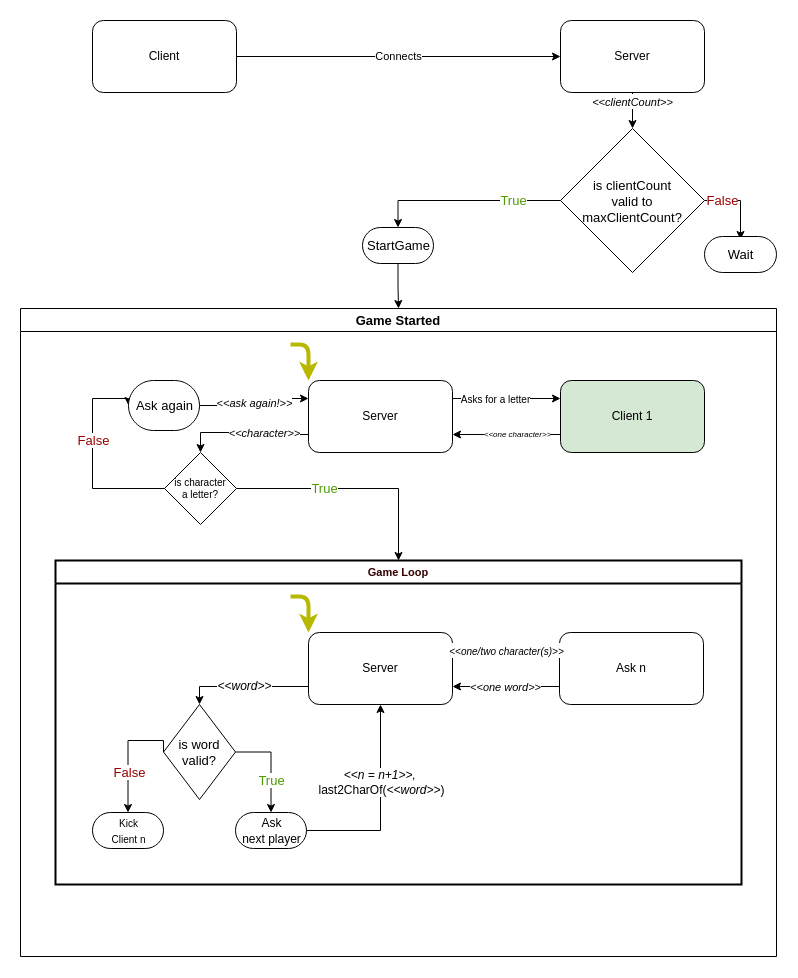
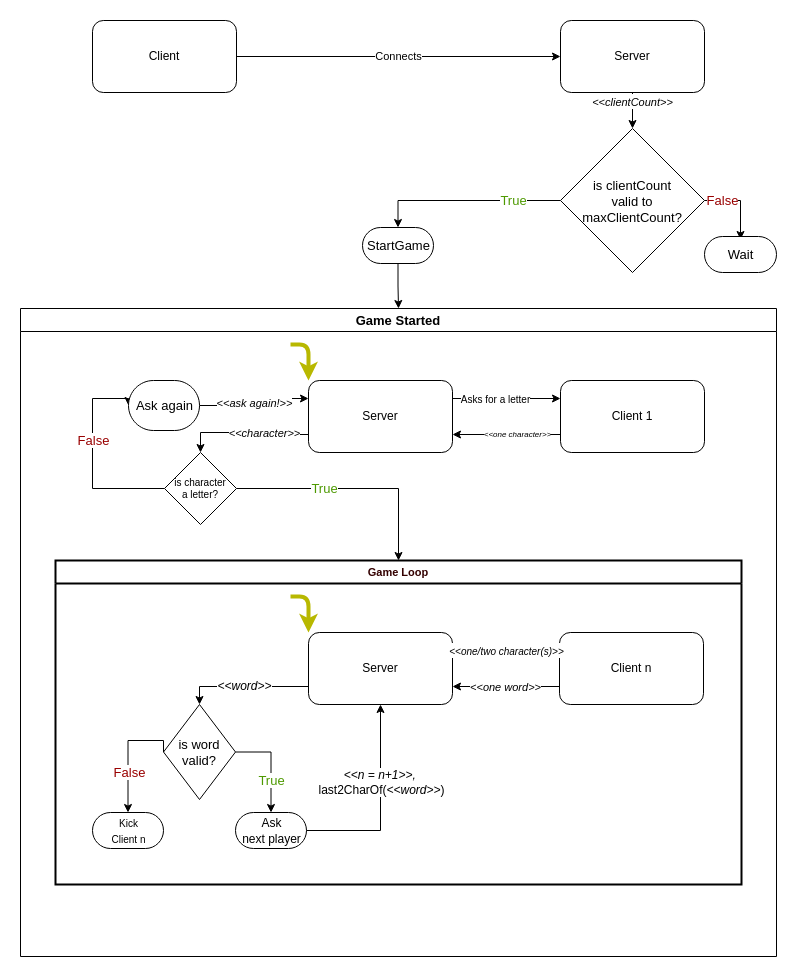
  <mxCell id="0" />
  <mxCell id="1" parent="0" />
  <mxCell id="2" value="&lt;i&gt;&lt;font style=&quot;font-size: 11px;&quot;&gt;&amp;lt;&amp;lt;clientCount&amp;gt;&amp;gt;&lt;/font&gt;&lt;/i&gt;" style="edgeStyle=orthogonalEdgeStyle;rounded=0;orthogonalLoop=1;jettySize=auto;html=1;exitX=0.5;exitY=1;exitDx=0;exitDy=0;entryX=0.5;entryY=0;entryDx=0;entryDy=0;fontSize=13;" parent="1" source="3" target="8" edge="1"><mxGeometry x="-0.5" relative="1" as="geometry"><mxPoint as="offset" /></mxGeometry></mxCell>
  <mxCell id="3" value="Server" style="rounded=1;whiteSpace=wrap;html=1;" parent="1" vertex="1"><mxGeometry x="560" y="20" width="144" height="72" as="geometry" /></mxCell>
  <mxCell id="4" value="Connects" style="edgeStyle=orthogonalEdgeStyle;rounded=0;orthogonalLoop=1;jettySize=auto;html=1;exitX=1;exitY=0.5;exitDx=0;exitDy=0;entryX=0;entryY=0.5;entryDx=0;entryDy=0;" parent="1" source="5" target="3" edge="1"><mxGeometry relative="1" as="geometry" /></mxCell>
  <mxCell id="5" value="Client" style="rounded=1;whiteSpace=wrap;html=1;" parent="1" vertex="1"><mxGeometry x="92" y="20" width="144" height="72" as="geometry" /></mxCell>
  <mxCell id="6" value="False" style="edgeStyle=orthogonalEdgeStyle;rounded=0;orthogonalLoop=1;jettySize=auto;html=1;exitX=1;exitY=0.5;exitDx=0;exitDy=0;entryX=0.5;entryY=0.5;entryDx=0;entryDy=-15;entryPerimeter=0;fontSize=13;fontColor=#990000;" parent="1" source="8" target="9" edge="1"><mxGeometry x="-0.52" relative="1" as="geometry"><Array as="points"><mxPoint x="740" y="200" /></Array><mxPoint as="offset" /></mxGeometry></mxCell>
  <mxCell id="7" value="True" style="edgeStyle=orthogonalEdgeStyle;rounded=0;orthogonalLoop=1;jettySize=auto;html=1;exitX=0;exitY=0.5;exitDx=0;exitDy=0;entryX=0.5;entryY=0.5;entryDx=0;entryDy=-18;entryPerimeter=0;fontSize=13;fontColor=#4D9900;" parent="1" source="8" target="11" edge="1"><mxGeometry x="-0.502" relative="1" as="geometry"><mxPoint as="offset" /></mxGeometry></mxCell>
  <mxCell id="8" value="is clientCount&#10;valid to&#10;maxClientCount?" style="rhombus;fontSize=13;" parent="1" vertex="1"><mxGeometry x="560" y="128" width="144" height="144" as="geometry" /></mxCell>
  <mxCell id="9" value="Wait" style="html=1;dashed=0;whitespace=wrap;shape=mxgraph.dfd.start;fontSize=13;" parent="1" vertex="1"><mxGeometry x="704" y="236" width="72" height="36" as="geometry" /></mxCell>
  <mxCell id="10" style="edgeStyle=orthogonalEdgeStyle;rounded=0;orthogonalLoop=1;jettySize=auto;html=1;exitX=0.5;exitY=0.5;exitDx=0;exitDy=18;exitPerimeter=0;entryX=0.5;entryY=0;entryDx=0;entryDy=0;fontSize=10;startArrow=none;startFill=0;endArrow=classic;endFill=1;" parent="1" source="11" target="12" edge="1"><mxGeometry relative="1" as="geometry" /></mxCell>
  <mxCell id="11" value="StartGame" style="html=1;dashed=0;whitespace=wrap;shape=mxgraph.dfd.start;fontSize=13;" parent="1" vertex="1"><mxGeometry x="362" y="227" width="71" height="36" as="geometry" /></mxCell>
  <mxCell id="12" value="Game Started" style="swimlane;fontSize=13;" parent="1" vertex="1"><mxGeometry x="20" y="308" width="756" height="648" as="geometry" /></mxCell>
  <mxCell id="13" value="&lt;font style=&quot;font-size: 8px;&quot;&gt;&lt;i style=&quot;font-size: 8px;&quot;&gt;&amp;lt;&amp;lt;one character&amp;gt;&amp;gt;&lt;/i&gt;&lt;/font&gt;" style="edgeStyle=orthogonalEdgeStyle;rounded=0;orthogonalLoop=1;jettySize=auto;html=1;exitX=0;exitY=0.75;exitDx=0;exitDy=0;entryX=1;entryY=0.75;entryDx=0;entryDy=0;fontSize=8;" parent="12" source="14" target="17" edge="1"><mxGeometry x="-0.2" relative="1" as="geometry"><mxPoint as="offset" /></mxGeometry></mxCell>
- <mxCell id="14" value="Client 1" style="rounded=1;whiteSpace=wrap;html=1;fillColor=#d5e8d4;" parent="12" vertex="1"><mxGeometry x="540" y="72" width="144" height="72" as="geometry" /></mxCell>
+ <mxCell id="14" value="Client 1" style="rounded=1;whiteSpace=wrap;html=1;" parent="12" vertex="1"><mxGeometry x="540" y="72" width="144" height="72" as="geometry" /></mxCell>
  <mxCell id="15" value="&lt;font style=&quot;font-size: 10px;&quot;&gt;Asks for a letter&lt;/font&gt;" style="edgeStyle=orthogonalEdgeStyle;rounded=0;orthogonalLoop=1;jettySize=auto;html=1;exitX=1;exitY=0.25;exitDx=0;exitDy=0;entryX=0;entryY=0.25;entryDx=0;entryDy=0;fontSize=13;" parent="12" source="17" target="14" edge="1"><mxGeometry x="-0.2" relative="1" as="geometry"><mxPoint as="offset" /></mxGeometry></mxCell>
  <mxCell id="16" value="&lt;font size=&quot;1&quot; style=&quot;&quot;&gt;&lt;i style=&quot;font-size: 11px;&quot;&gt;&amp;lt;&amp;lt;character&amp;gt;&amp;gt;&lt;/i&gt;&lt;/font&gt;" style="edgeStyle=orthogonalEdgeStyle;rounded=0;orthogonalLoop=1;jettySize=auto;html=1;exitX=0;exitY=0.75;exitDx=0;exitDy=0;entryX=0.5;entryY=0;entryDx=0;entryDy=0;fontSize=13;" parent="12" source="17" target="21" edge="1"><mxGeometry x="-0.285" relative="1" as="geometry"><mxPoint as="offset" /></mxGeometry></mxCell>
  <mxCell id="17" value="Server" style="rounded=1;whiteSpace=wrap;html=1;" parent="12" vertex="1"><mxGeometry x="288" y="72" width="144" height="72" as="geometry" /></mxCell>
  <mxCell id="18" style="edgeStyle=orthogonalEdgeStyle;rounded=0;orthogonalLoop=1;jettySize=auto;html=1;exitX=0;exitY=0.5;exitDx=0;exitDy=0;entryX=0;entryY=0.5;entryDx=0;entryDy=0;entryPerimeter=0;fontSize=13;fontColor=#990000;" parent="12" source="21" target="23" edge="1"><mxGeometry relative="1" as="geometry"><Array as="points"><mxPoint x="72" y="180" /><mxPoint x="72" y="90" /></Array></mxGeometry></mxCell>
  <mxCell id="19" value="False" style="edgeLabel;html=1;align=center;verticalAlign=middle;resizable=0;points=[];fontSize=13;fontColor=#990000;" parent="18" vertex="1" connectable="0"><mxGeometry x="0.115" y="-1" relative="1" as="geometry"><mxPoint x="-1" y="-7" as="offset" /></mxGeometry></mxCell>
  <mxCell id="20" value="&lt;font color=&quot;#4d9900&quot;&gt;True&lt;/font&gt;" style="edgeStyle=orthogonalEdgeStyle;rounded=0;orthogonalLoop=1;jettySize=auto;html=1;exitX=1;exitY=0.5;exitDx=0;exitDy=0;entryX=0.5;entryY=0;entryDx=0;entryDy=0;fontSize=13;" parent="12" source="21" target="24" edge="1"><mxGeometry x="-0.251" relative="1" as="geometry"><Array as="points"><mxPoint x="378" y="180" /></Array><mxPoint as="offset" /></mxGeometry></mxCell>
  <mxCell id="21" value="is character&#10;a letter?" style="rhombus;fontSize=10;" parent="12" vertex="1"><mxGeometry x="144" y="144" width="72" height="72" as="geometry" /></mxCell>
  <mxCell id="22" value="&lt;i&gt;&lt;font style=&quot;font-size: 11px;&quot;&gt;&amp;lt;&amp;lt;ask again!&amp;gt;&amp;gt;&lt;/font&gt;&lt;/i&gt;" style="edgeStyle=orthogonalEdgeStyle;rounded=0;orthogonalLoop=1;jettySize=auto;html=1;exitX=1;exitY=0.5;exitDx=0;exitDy=0;exitPerimeter=0;entryX=0;entryY=0.25;entryDx=0;entryDy=0;fontSize=13;" parent="12" source="23" target="17" edge="1"><mxGeometry relative="1" as="geometry" /></mxCell>
  <mxCell id="23" value="Ask again" style="html=1;dashed=0;whitespace=wrap;shape=mxgraph.dfd.start;fontSize=13;" parent="12" vertex="1"><mxGeometry x="108" y="72" width="71" height="50" as="geometry" /></mxCell>
  <mxCell id="24" value="Game Loop" style="swimlane;fontSize=11;fontColor=#330000;strokeWidth=2;" parent="12" vertex="1"><mxGeometry x="35" y="252" width="686" height="324" as="geometry" /></mxCell>
- <mxCell id="25" value="Ask n" style="rounded=1;whiteSpace=wrap;html=1;" parent="24" vertex="1"><mxGeometry x="504" y="72" width="144" height="72" as="geometry" /></mxCell>
+ <mxCell id="25" value="Client n" style="rounded=1;whiteSpace=wrap;html=1;" parent="24" vertex="1"><mxGeometry x="504" y="72" width="144" height="72" as="geometry" /></mxCell>
  <mxCell id="26" value="Server" style="rounded=1;whiteSpace=wrap;html=1;" parent="24" vertex="1"><mxGeometry x="253" y="72" width="144" height="72" as="geometry" /></mxCell>
  <mxCell id="27" value="&lt;font style=&quot;font-size: 10px;&quot;&gt;&lt;i&gt;&amp;lt;&amp;lt;one/two character(s)&amp;gt;&amp;gt;&lt;/i&gt;&lt;/font&gt;" style="edgeStyle=orthogonalEdgeStyle;rounded=0;orthogonalLoop=1;jettySize=auto;html=1;exitX=1;exitY=0.25;exitDx=0;exitDy=0;entryX=0;entryY=0.25;entryDx=0;entryDy=0;fontSize=13;" parent="24" source="26" target="25" edge="1"><mxGeometry relative="1" as="geometry" /></mxCell>
  <mxCell id="28" value="&lt;font style=&quot;font-size: 11px;&quot;&gt;&lt;i&gt;&amp;lt;&amp;lt;one word&amp;gt;&amp;gt;&lt;/i&gt;&lt;/font&gt;" style="edgeStyle=orthogonalEdgeStyle;rounded=0;orthogonalLoop=1;jettySize=auto;html=1;exitX=0;exitY=0.75;exitDx=0;exitDy=0;entryX=1;entryY=0.75;entryDx=0;entryDy=0;fontSize=13;" parent="24" source="25" target="26" edge="1"><mxGeometry relative="1" as="geometry" /></mxCell>
  <mxCell id="29" value="is word &#10;valid?" style="rhombus;fontSize=13;" parent="24" vertex="1"><mxGeometry x="108" y="144" width="72" height="95" as="geometry" /></mxCell>
  <mxCell id="30" value="&lt;font style=&quot;font-size: 12px;&quot;&gt;&lt;i&gt;&amp;lt;&amp;lt;word&amp;gt;&amp;gt;&lt;/i&gt;&lt;/font&gt;" style="edgeStyle=orthogonalEdgeStyle;rounded=0;orthogonalLoop=1;jettySize=auto;html=1;exitX=0;exitY=0.75;exitDx=0;exitDy=0;entryX=0.5;entryY=0;entryDx=0;entryDy=0;fontSize=10;startArrow=none;startFill=0;endArrow=classic;endFill=1;" parent="24" source="26" target="29" edge="1"><mxGeometry relative="1" as="geometry"><Array as="points"><mxPoint x="144" y="126" /></Array></mxGeometry></mxCell>
  <mxCell id="31" value="&lt;font style=&quot;font-size: 10px;&quot;&gt;Kick&lt;br&gt;Client n&lt;/font&gt;" style="html=1;dashed=0;whitespace=wrap;shape=mxgraph.dfd.start;fontSize=13;" parent="24" vertex="1"><mxGeometry x="37" y="252" width="71" height="36" as="geometry" /></mxCell>
  <mxCell id="32" value="False" style="edgeStyle=orthogonalEdgeStyle;rounded=0;orthogonalLoop=1;jettySize=auto;html=1;exitX=0;exitY=0.5;exitDx=0;exitDy=0;entryX=0.5;entryY=0.5;entryDx=0;entryDy=-18;entryPerimeter=0;fontSize=13;startArrow=none;startFill=0;endArrow=classic;endFill=1;fontColor=#990000;" parent="24" source="29" target="31" edge="1"><mxGeometry x="0.33" y="1" relative="1" as="geometry"><Array as="points"><mxPoint x="72" y="180" /></Array><mxPoint as="offset" /></mxGeometry></mxCell>
  <mxCell id="33" value="&lt;font style=&quot;font-size: 12px;&quot;&gt;Ask &lt;br&gt;next player&lt;/font&gt;" style="html=1;dashed=0;whitespace=wrap;shape=mxgraph.dfd.start;fontSize=13;" parent="24" vertex="1"><mxGeometry x="180" y="252" width="71" height="36" as="geometry" /></mxCell>
  <mxCell id="34" style="edgeStyle=orthogonalEdgeStyle;rounded=0;orthogonalLoop=1;jettySize=auto;html=1;exitX=1;exitY=0.5;exitDx=0;exitDy=0;exitPerimeter=0;entryX=0.5;entryY=1;entryDx=0;entryDy=0;fontSize=10;startArrow=none;startFill=0;endArrow=classic;endFill=1;" parent="24" source="33" target="26" edge="1"><mxGeometry relative="1" as="geometry" /></mxCell>
  <mxCell id="35" value="&lt;i&gt;&amp;lt;&amp;lt;n = n+1&amp;gt;&amp;gt;,&amp;nbsp;&lt;/i&gt;&lt;br&gt;last2CharOf(&lt;i&gt;&amp;lt;&amp;lt;word&amp;gt;&amp;gt;&lt;/i&gt;)" style="edgeLabel;html=1;align=center;verticalAlign=middle;resizable=0;points=[];fontSize=12;" parent="34" vertex="1" connectable="0"><mxGeometry x="0.226" y="1" relative="1" as="geometry"><mxPoint x="1" as="offset" /></mxGeometry></mxCell>
  <mxCell id="36" value="True" style="edgeStyle=orthogonalEdgeStyle;rounded=0;orthogonalLoop=1;jettySize=auto;html=1;exitX=1;exitY=0.5;exitDx=0;exitDy=0;entryX=0.5;entryY=0.5;entryDx=0;entryDy=-18;entryPerimeter=0;fontSize=13;startArrow=none;startFill=0;endArrow=classic;endFill=1;fontColor=#4D9900;" parent="24" source="29" target="33" edge="1"><mxGeometry x="0.33" relative="1" as="geometry"><mxPoint as="offset" /></mxGeometry></mxCell>
  <mxCell id="37" style="edgeStyle=orthogonalEdgeStyle;rounded=1;orthogonalLoop=1;jettySize=auto;html=1;exitX=0;exitY=0;exitDx=0;exitDy=0;labelBackgroundColor=#CCCC00;strokeColor=#B8B800;strokeWidth=4;fontSize=8;fontColor=#330000;startArrow=classic;startFill=1;endArrow=none;endFill=0;" parent="1" source="26" edge="1"><mxGeometry relative="1" as="geometry"><mxPoint x="290" y="596" as="targetPoint" /><Array as="points"><mxPoint x="308" y="596" /></Array></mxGeometry></mxCell>
  <mxCell id="38" style="edgeStyle=orthogonalEdgeStyle;rounded=1;orthogonalLoop=1;jettySize=auto;html=1;exitX=0;exitY=0;exitDx=0;exitDy=0;labelBackgroundColor=#CCCC00;strokeColor=#B8B800;strokeWidth=4;fontSize=8;fontColor=#330000;startArrow=classic;startFill=1;endArrow=none;endFill=0;" parent="1" source="17" edge="1"><mxGeometry relative="1" as="geometry"><mxPoint x="290" y="344" as="targetPoint" /><Array as="points"><mxPoint x="308" y="344" /></Array></mxGeometry></mxCell>
